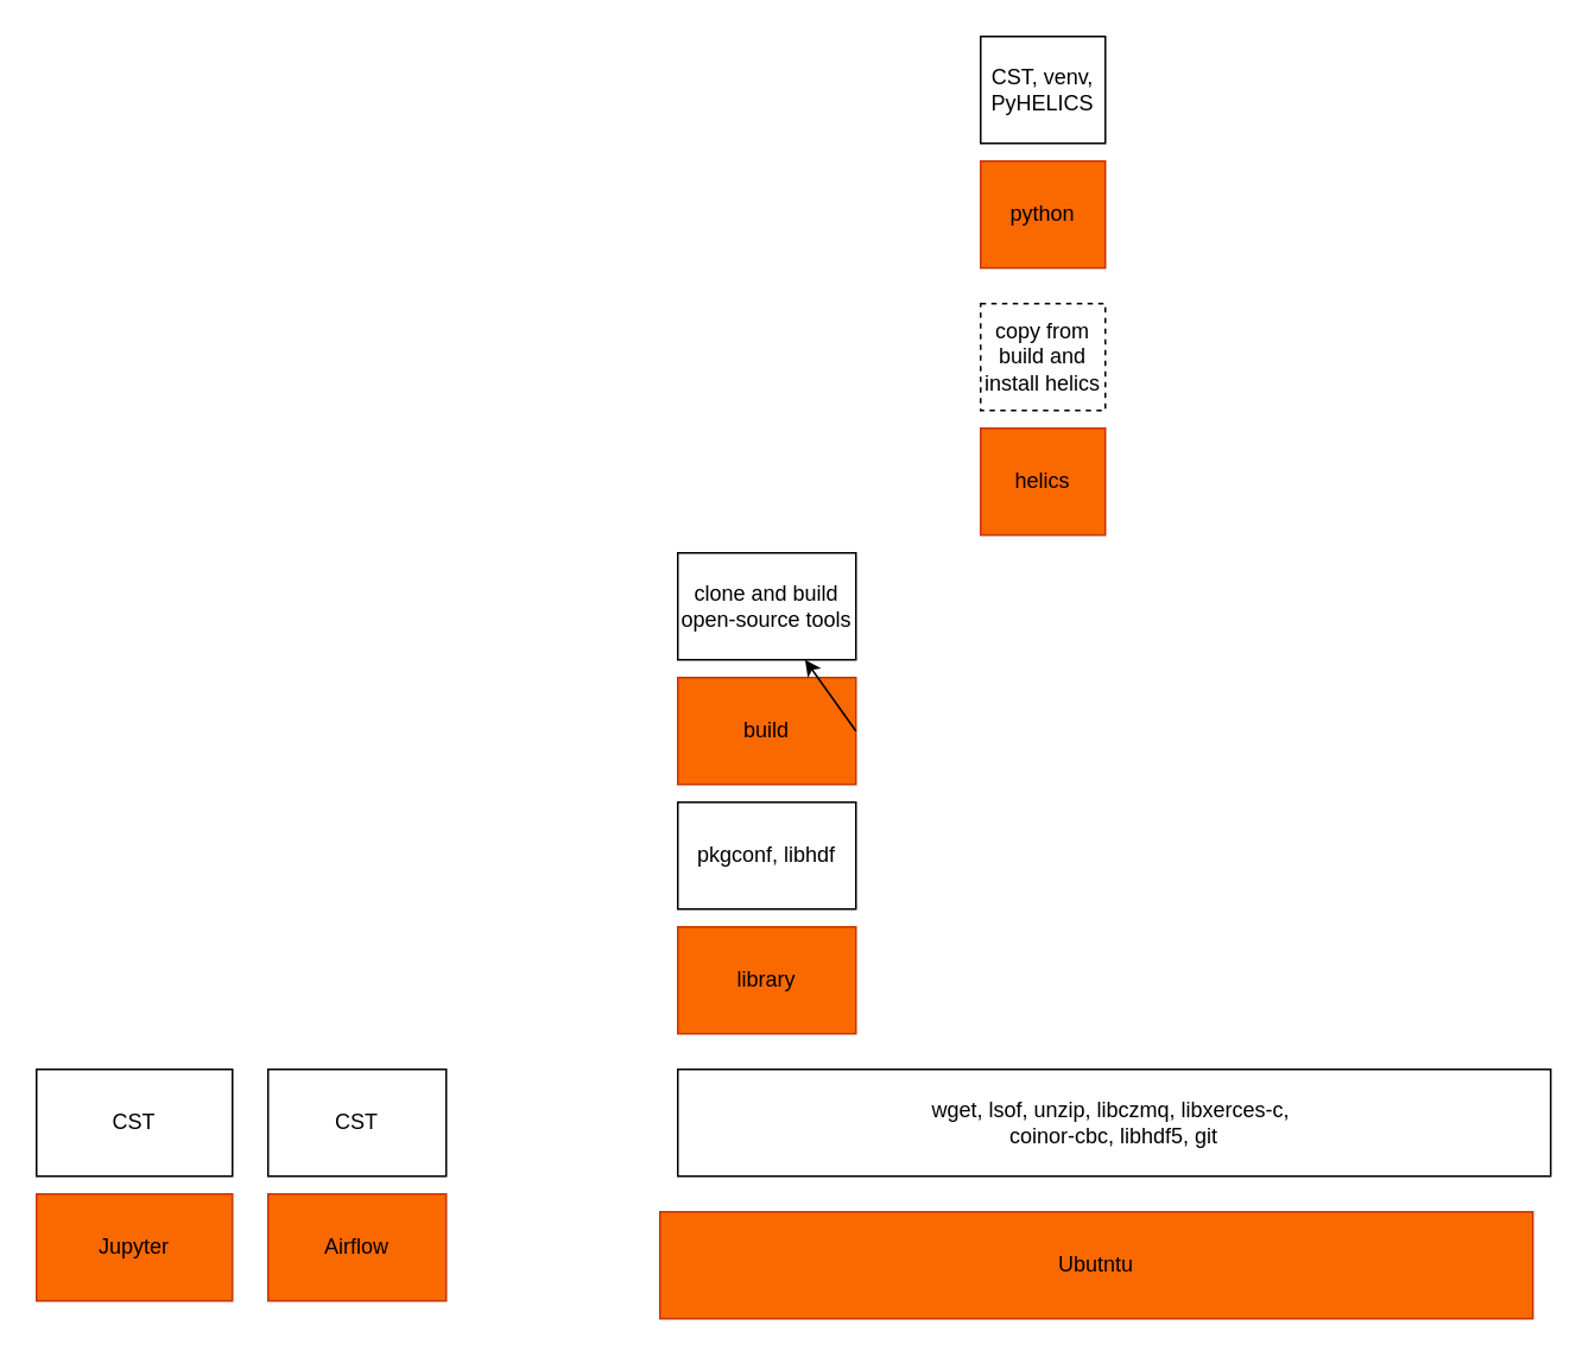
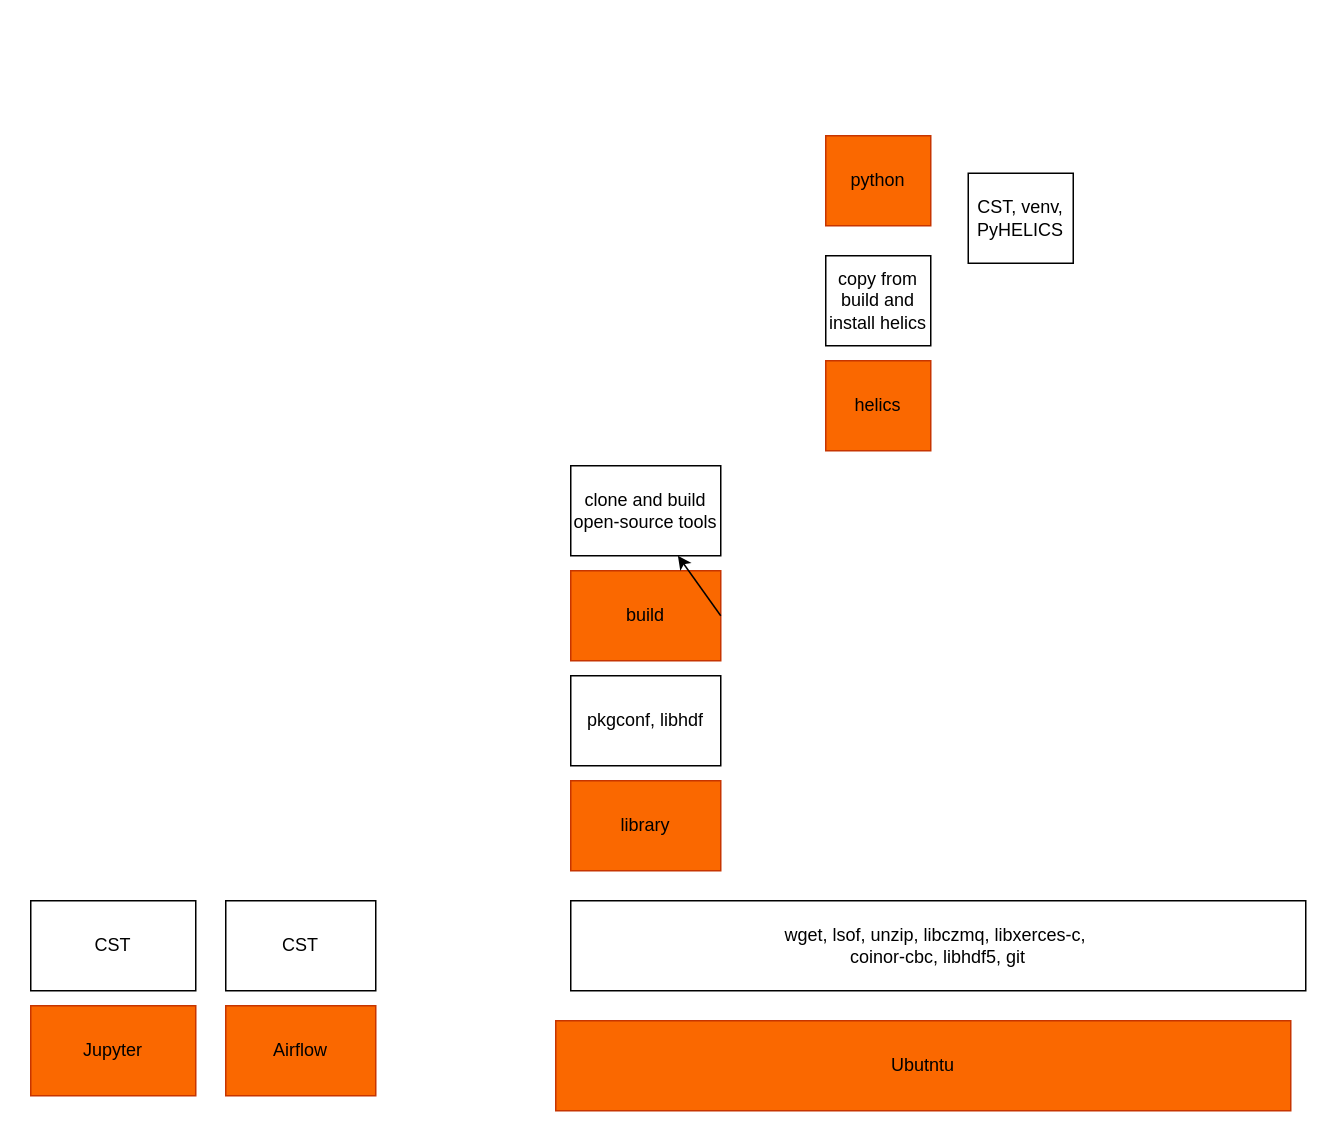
  <mxCell id="0" />
  <mxCell id="1" parent="0" />
  <mxCell id="2" value="Ubutntu" style="rounded=0;whiteSpace=wrap;html=1;fillColor=#fa6800;fontColor=#000000;strokeColor=#C73500;" vertex="1" parent="1"><mxGeometry x="370" y="680" width="490" height="60" as="geometry" /></mxCell>
  <mxCell id="3" value="wget, lsof, unzip, libczmq, libxerces-c,&amp;nbsp;&lt;br&gt;coinor-cbc, libhdf5, git" style="rounded=0;whiteSpace=wrap;html=1;" vertex="1" parent="1"><mxGeometry x="380" y="600" width="490" height="60" as="geometry" /></mxCell>
  <mxCell id="4" value="Jupyter" style="rounded=0;whiteSpace=wrap;html=1;fillColor=#fa6800;fontColor=#000000;strokeColor=#C73500;" vertex="1" parent="1"><mxGeometry x="20" y="670" width="110" height="60" as="geometry" /></mxCell>
  <mxCell id="5" value="CST" style="rounded=0;whiteSpace=wrap;html=1;" vertex="1" parent="1"><mxGeometry x="20" y="600" width="110" height="60" as="geometry" /></mxCell>
  <mxCell id="6" value="Airflow" style="rounded=0;whiteSpace=wrap;html=1;fillColor=#fa6800;fontColor=#000000;strokeColor=#C73500;" vertex="1" parent="1"><mxGeometry x="150" y="670" width="100" height="60" as="geometry" /></mxCell>
  <mxCell id="7" value="CST" style="rounded=0;whiteSpace=wrap;html=1;" vertex="1" parent="1"><mxGeometry x="150" y="600" width="100" height="60" as="geometry" /></mxCell>
  <mxCell id="8" value="library" style="rounded=0;whiteSpace=wrap;html=1;fillColor=#fa6800;fontColor=#000000;strokeColor=#C73500;" vertex="1" parent="1"><mxGeometry x="380" y="520" width="100" height="60" as="geometry" /></mxCell>
  <mxCell id="9" value="pkgconf, libhdf" style="rounded=0;whiteSpace=wrap;html=1;" vertex="1" parent="1"><mxGeometry x="380" y="450" width="100" height="60" as="geometry" /></mxCell>
  <mxCell id="10" value="build" style="rounded=0;whiteSpace=wrap;html=1;fillColor=#fa6800;fontColor=#000000;strokeColor=#C73500;" vertex="1" parent="1"><mxGeometry x="380" y="380" width="100" height="60" as="geometry" /></mxCell>
  <mxCell id="11" value="clone and build open-source tools" style="rounded=0;whiteSpace=wrap;html=1;" vertex="1" parent="1"><mxGeometry x="380" y="310" width="100" height="60" as="geometry" /></mxCell>
  <mxCell id="12" value="helics" style="rounded=0;whiteSpace=wrap;html=1;fillColor=#fa6800;fontColor=#000000;strokeColor=#C73500;" vertex="1" parent="1"><mxGeometry x="550" y="240" width="70" height="60" as="geometry" /></mxCell>
- <mxCell id="13" value="copy from build and install helics" style="rounded=0;whiteSpace=wrap;html=1;dashed=1;" vertex="1" parent="1"><mxGeometry x="550" y="170" width="70" height="60" as="geometry" /></mxCell>
+ <mxCell id="13" value="copy from build and install helics" style="rounded=0;whiteSpace=wrap;html=1;" vertex="1" parent="1"><mxGeometry x="550" y="170" width="70" height="60" as="geometry" /></mxCell>
  <mxCell id="14" value="" style="endArrow=classic;html=1;exitX=1;exitY=0.5;exitDx=0;exitDy=0;" edge="1" parent="1" source="10" target="11"><mxGeometry width="50" height="50" relative="1" as="geometry"><mxPoint x="660" y="380" as="sourcePoint" /><mxPoint x="710" y="330" as="targetPoint" /></mxGeometry></mxCell>
  <mxCell id="15" value="python" style="rounded=0;whiteSpace=wrap;html=1;fillColor=#fa6800;fontColor=#000000;strokeColor=#C73500;" vertex="1" parent="1"><mxGeometry x="550" y="90" width="70" height="60" as="geometry" /></mxCell>
- <mxCell id="16" value="CST, venv, PyHELICS" style="rounded=0;whiteSpace=wrap;html=1;" vertex="1" parent="1"><mxGeometry x="550" y="20" width="70" height="60" as="geometry" /></mxCell>
+ <mxCell id="16" value="CST, venv, PyHELICS" style="rounded=0;whiteSpace=wrap;html=1;" vertex="1" parent="1"><mxGeometry x="645" y="115" width="70" height="60" as="geometry" /></mxCell>
